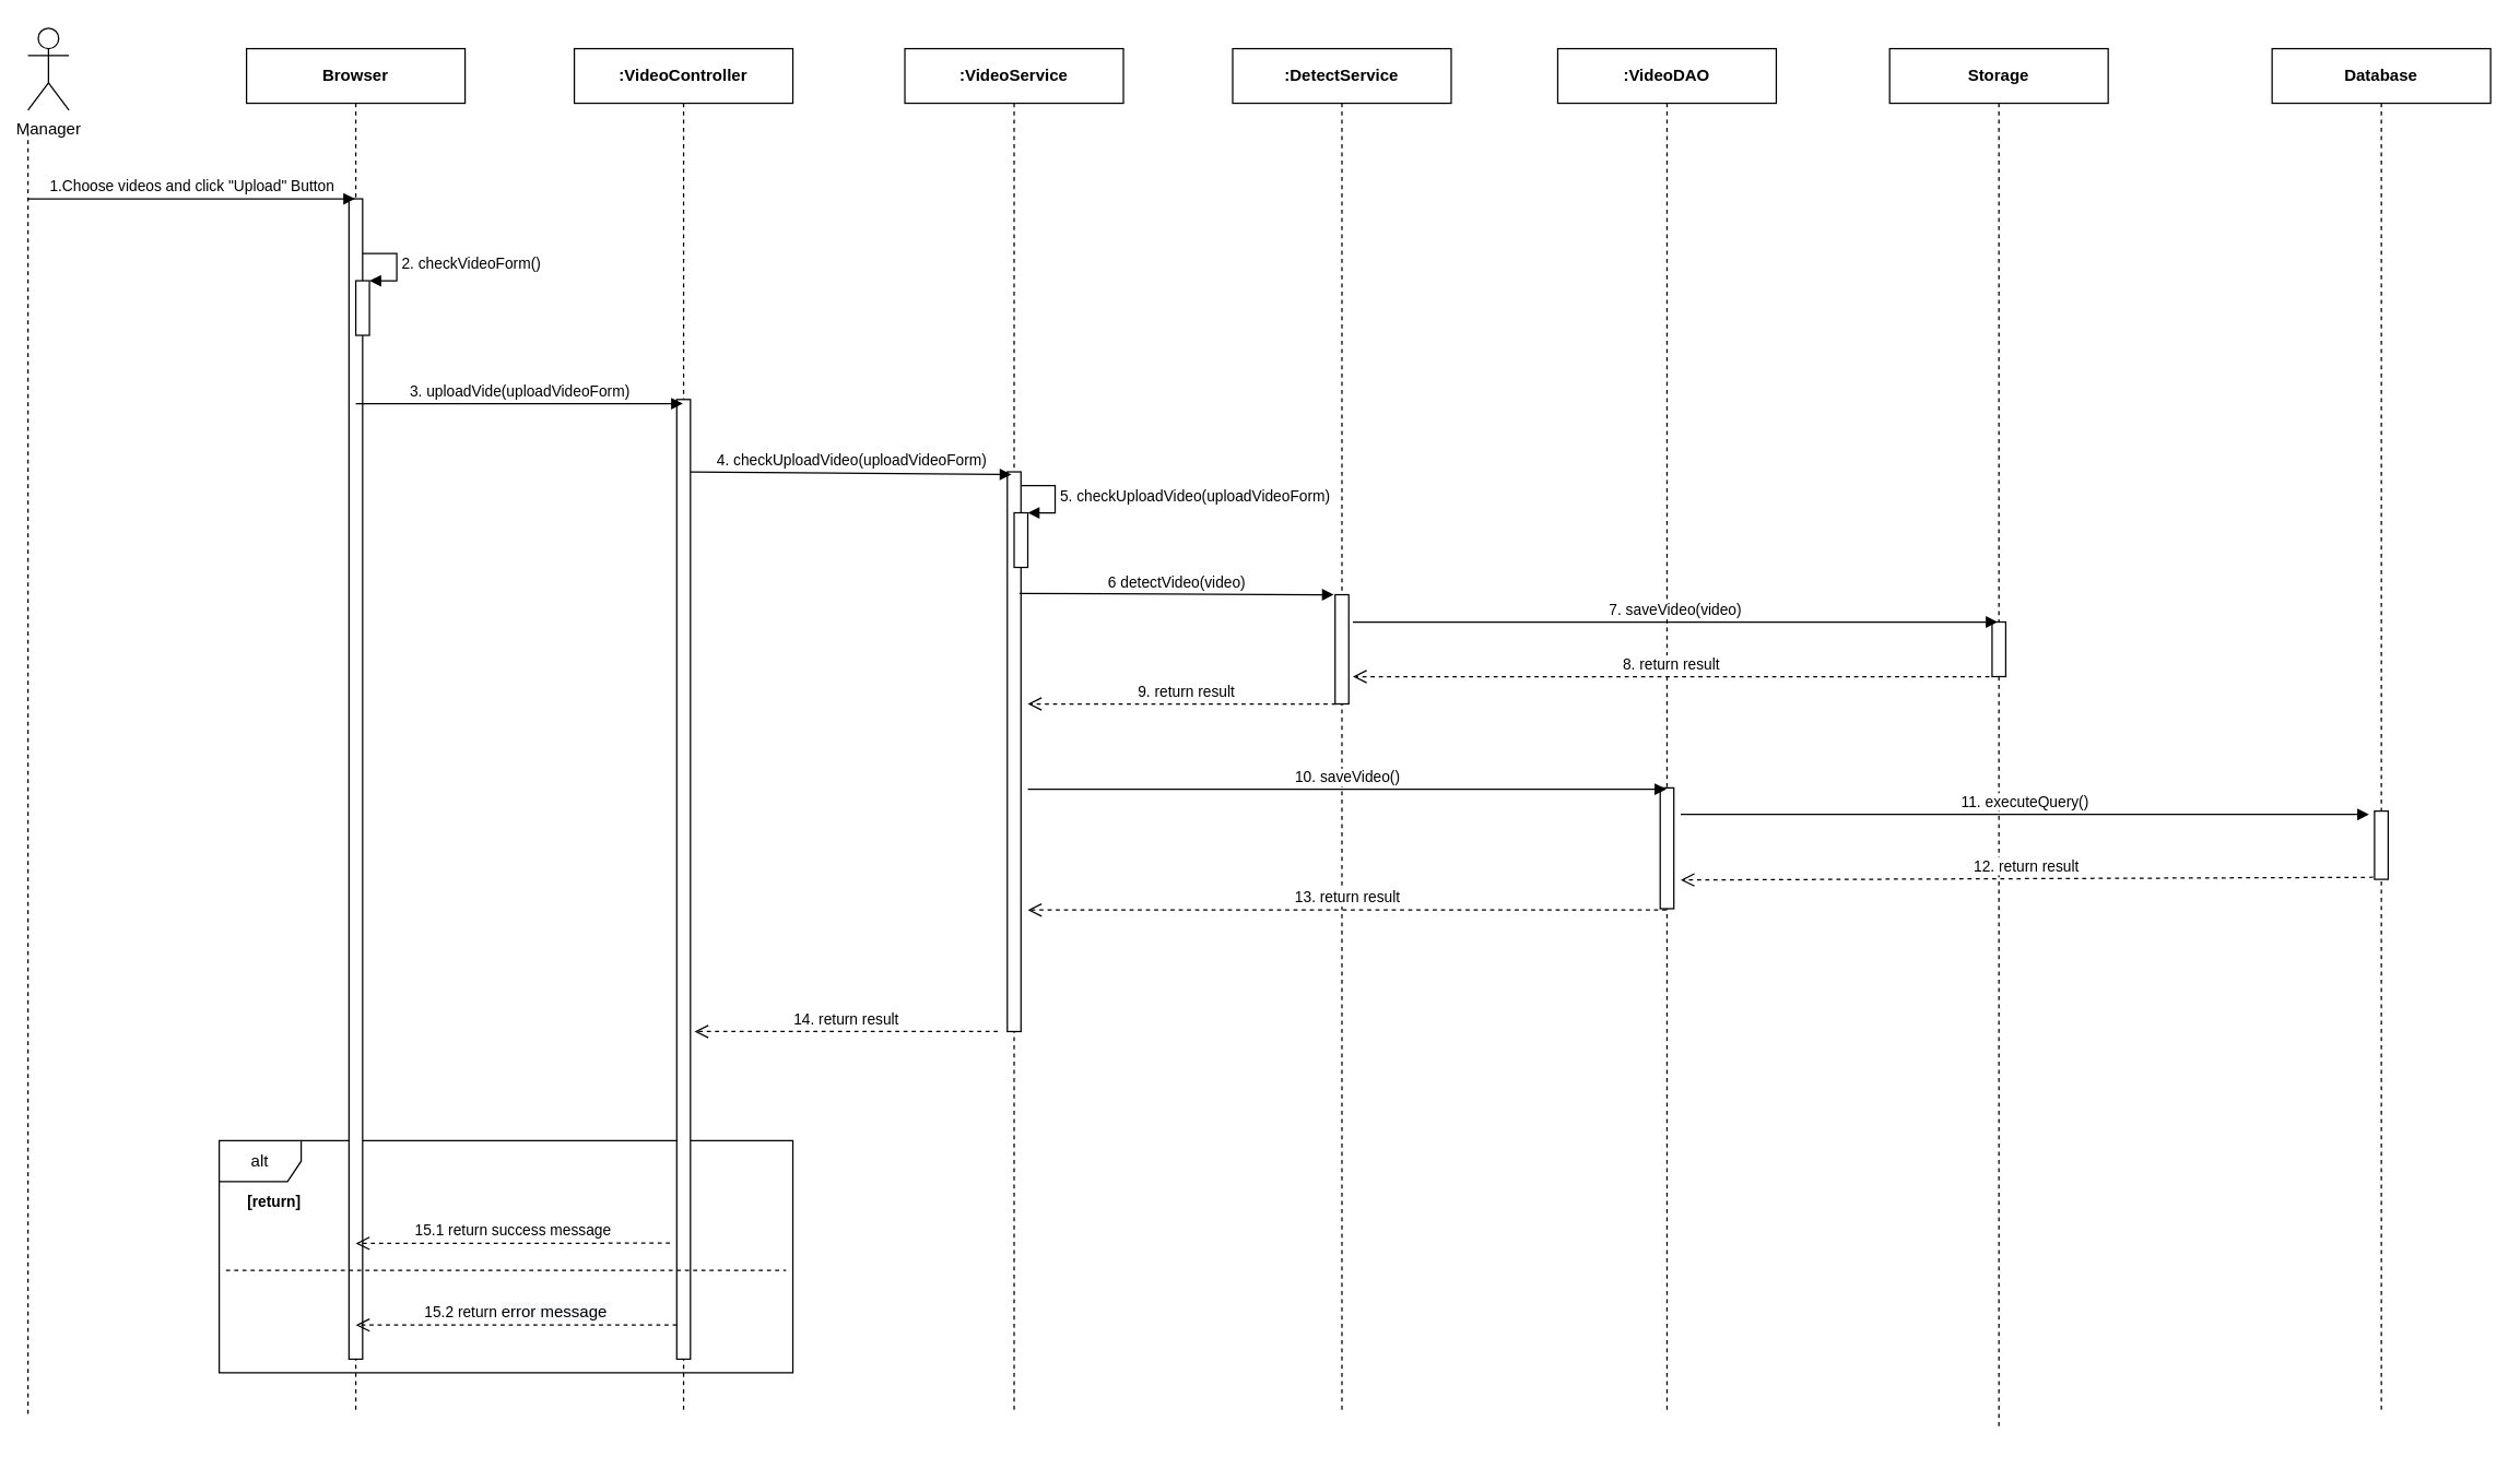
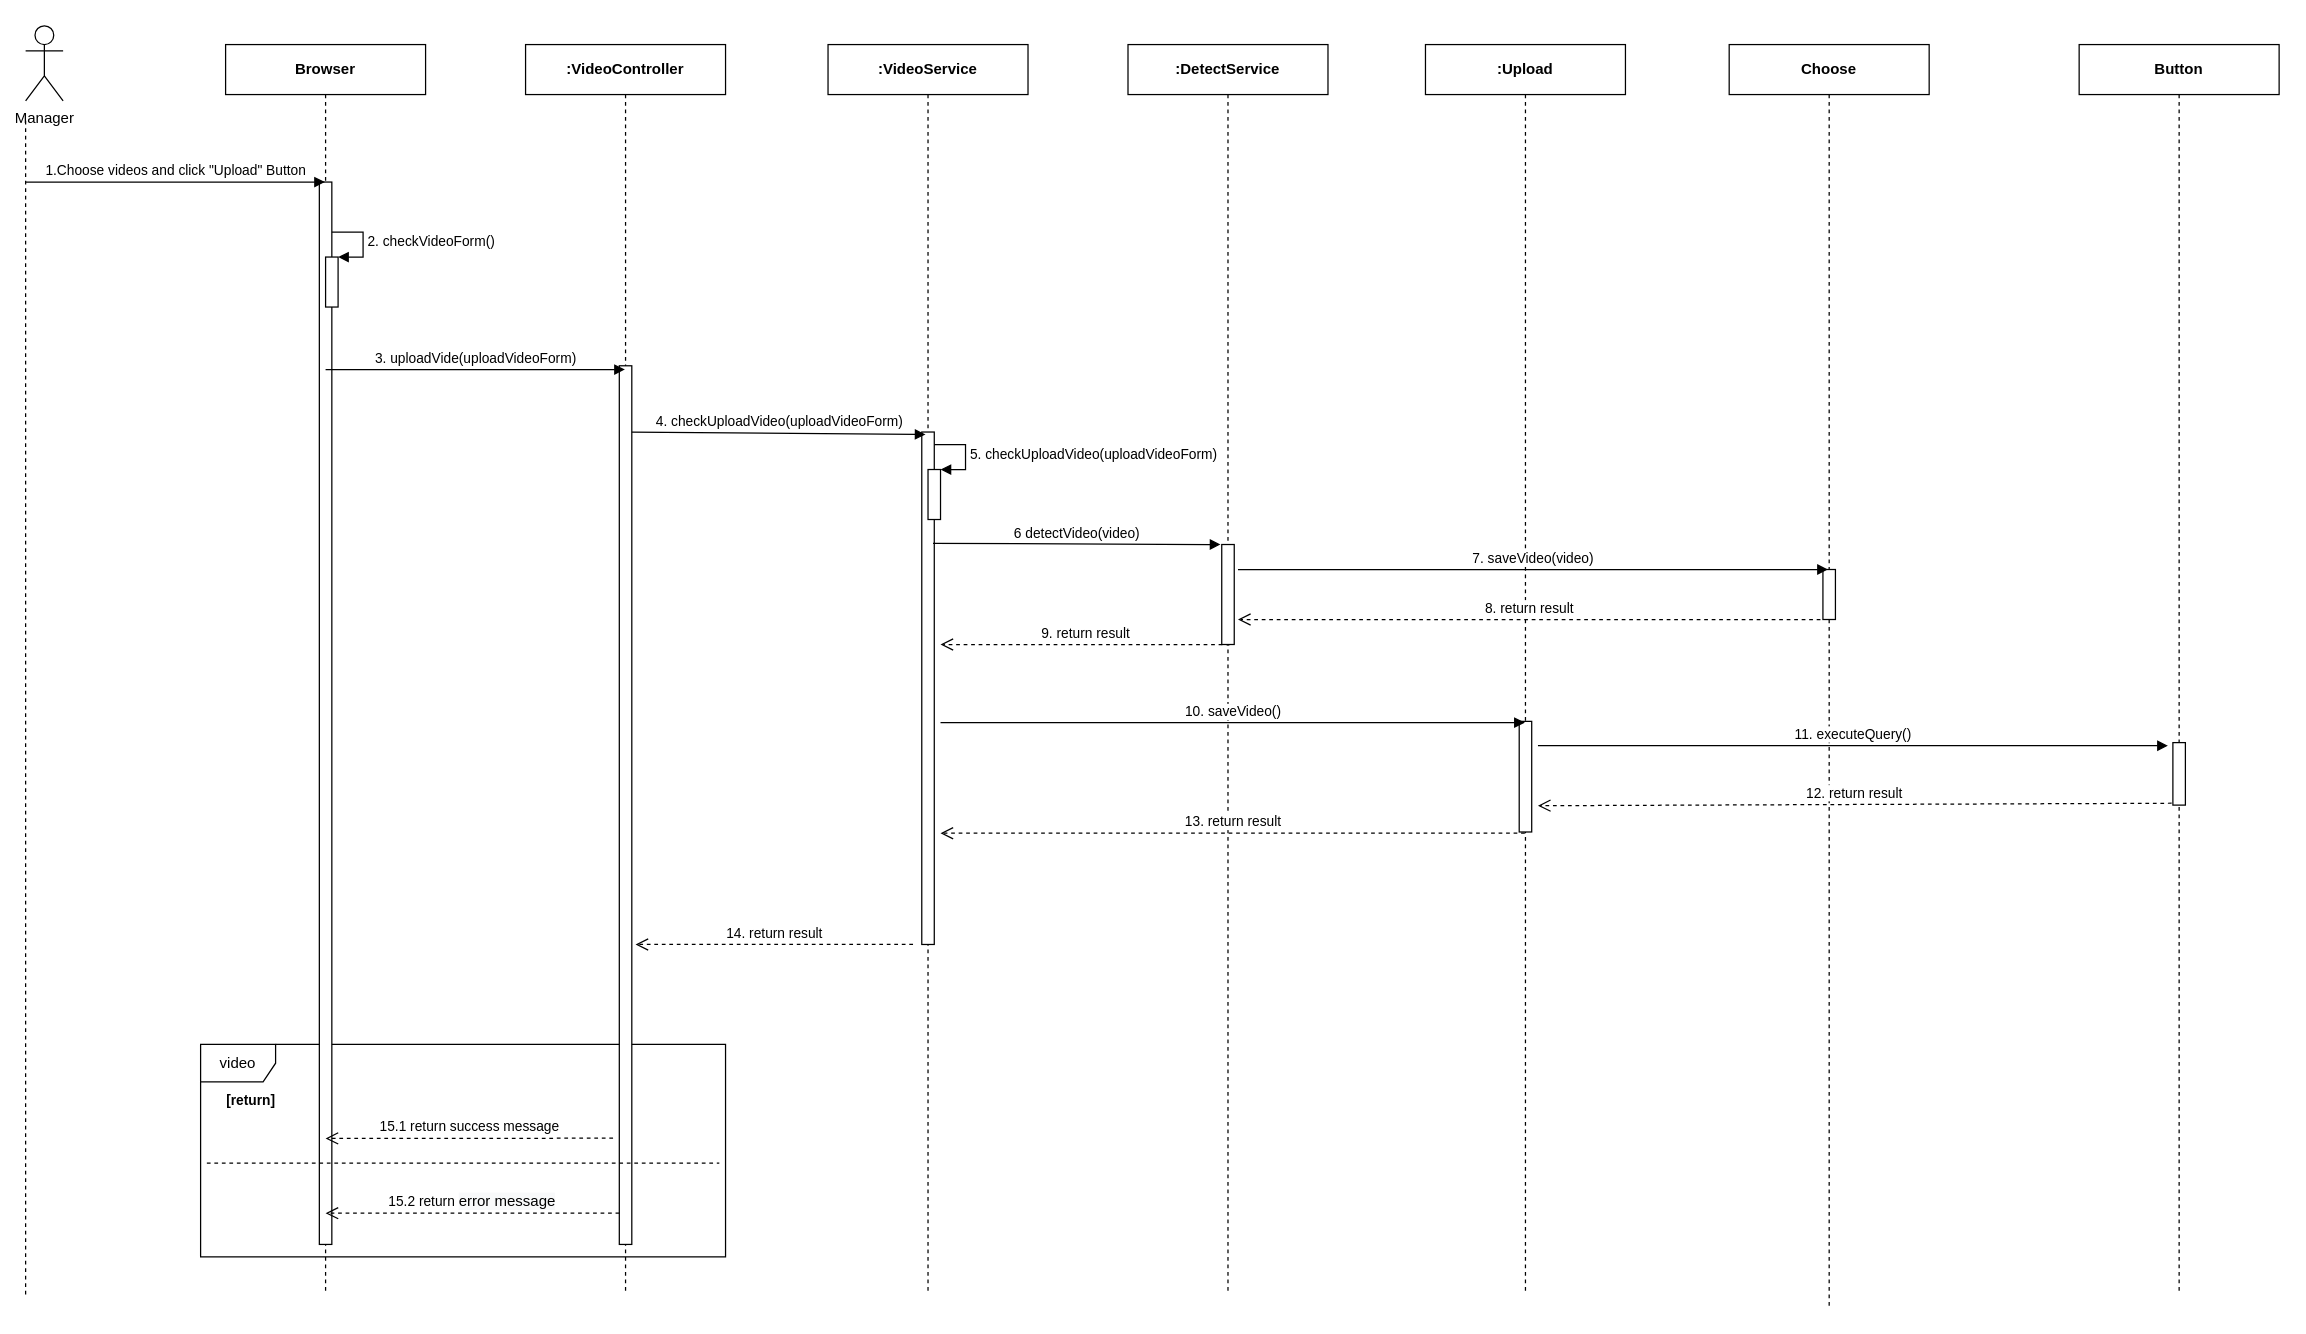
  <mxCell id="0" />
  <mxCell id="1" parent="0" />
- <mxCell id="2" value="alt" style="shape=umlFrame;whiteSpace=wrap;html=1;" parent="1" vertex="1"><mxGeometry x="160" y="835" width="420" height="170" as="geometry" /></mxCell>
- <mxCell id="3" value="&lt;b&gt;:VideoDAO&lt;/b&gt;" style="shape=umlLifeline;perimeter=lifelinePerimeter;whiteSpace=wrap;html=1;container=1;collapsible=0;recursiveResize=0;outlineConnect=0;" parent="1" vertex="1"><mxGeometry x="1140" y="35" width="160" height="1000" as="geometry" /></mxCell>
+ <mxCell id="2" value="video" style="shape=umlFrame;whiteSpace=wrap;html=1;" parent="1" vertex="1"><mxGeometry x="160" y="835" width="420" height="170" as="geometry" /></mxCell>
+ <mxCell id="3" value="&lt;b&gt;:Upload&lt;/b&gt;" style="shape=umlLifeline;perimeter=lifelinePerimeter;whiteSpace=wrap;html=1;container=1;collapsible=0;recursiveResize=0;outlineConnect=0;" parent="1" vertex="1"><mxGeometry x="1140" y="35" width="160" height="1000" as="geometry" /></mxCell>
  <mxCell id="4" value="" style="html=1;points=[];perimeter=orthogonalPerimeter;" parent="3" vertex="1"><mxGeometry x="75" y="541.5" width="10" height="88.5" as="geometry" /></mxCell>
  <mxCell id="5" value="&lt;b&gt;Browser&lt;/b&gt;" style="shape=umlLifeline;perimeter=lifelinePerimeter;whiteSpace=wrap;html=1;container=1;collapsible=0;recursiveResize=0;outlineConnect=0;" parent="1" vertex="1"><mxGeometry x="180" y="35" width="160" height="1000" as="geometry" /></mxCell>
  <mxCell id="6" value="" style="html=1;points=[];perimeter=orthogonalPerimeter;" parent="5" vertex="1"><mxGeometry x="75" y="110" width="10" height="850" as="geometry" /></mxCell>
  <mxCell id="7" value="&lt;b&gt;:DetectService&lt;/b&gt;" style="shape=umlLifeline;perimeter=lifelinePerimeter;whiteSpace=wrap;html=1;container=1;collapsible=0;recursiveResize=0;outlineConnect=0;" parent="1" vertex="1"><mxGeometry x="902" y="35" width="160" height="1000" as="geometry" /></mxCell>
  <mxCell id="8" value="" style="html=1;points=[];perimeter=orthogonalPerimeter;" parent="7" vertex="1"><mxGeometry x="75" y="400" width="10" height="80" as="geometry" /></mxCell>
  <mxCell id="9" value="&lt;b&gt;:VideoService&lt;/b&gt;" style="shape=umlLifeline;perimeter=lifelinePerimeter;whiteSpace=wrap;html=1;container=1;collapsible=0;recursiveResize=0;outlineConnect=0;" parent="1" vertex="1"><mxGeometry x="662" y="35" width="160" height="1000" as="geometry" /></mxCell>
  <mxCell id="10" value="" style="html=1;points=[];perimeter=orthogonalPerimeter;" parent="9" vertex="1"><mxGeometry x="75" y="310" width="10" height="410" as="geometry" /></mxCell>
  <mxCell id="11" value="&lt;b&gt;:VideoController&lt;/b&gt;" style="shape=umlLifeline;perimeter=lifelinePerimeter;whiteSpace=wrap;html=1;container=1;collapsible=0;recursiveResize=0;outlineConnect=0;" parent="1" vertex="1"><mxGeometry x="420" y="35" width="160" height="1000" as="geometry" /></mxCell>
  <mxCell id="12" value="" style="html=1;points=[];perimeter=orthogonalPerimeter;" parent="11" vertex="1"><mxGeometry x="75" y="257" width="10" height="703" as="geometry" /></mxCell>
  <mxCell id="13" value="1.Choose videos and click &quot;Upload&quot;&amp;nbsp;Button" style="html=1;verticalAlign=bottom;endArrow=block;" parent="1" target="5" edge="1"><mxGeometry width="80" relative="1" as="geometry"><mxPoint x="20" y="145" as="sourcePoint" /><mxPoint x="100" y="145" as="targetPoint" /></mxGeometry></mxCell>
  <mxCell id="14" value="3. uploadVide(uploadVideoForm)" style="html=1;verticalAlign=bottom;endArrow=block;" parent="1" edge="1"><mxGeometry width="80" relative="1" as="geometry"><mxPoint x="260" y="295" as="sourcePoint" /><mxPoint x="499.5" y="295" as="targetPoint" /></mxGeometry></mxCell>
  <mxCell id="15" value="4. checkUploadVideo(uploadVideoForm)" style="html=1;verticalAlign=bottom;endArrow=block;" parent="1" edge="1"><mxGeometry relative="1" as="geometry"><mxPoint x="505" y="345" as="sourcePoint" /><mxPoint x="740" y="347" as="targetPoint" /></mxGeometry></mxCell>
  <mxCell id="16" value="" style="html=1;points=[];perimeter=orthogonalPerimeter;" parent="1" vertex="1"><mxGeometry x="742" y="375" width="10" height="40" as="geometry" /></mxCell>
  <mxCell id="17" value="&lt;span style=&quot;text-align: center&quot;&gt;5. checkUploadVideo&lt;/span&gt;&lt;span style=&quot;text-align: center&quot;&gt;(upload&lt;/span&gt;&lt;span style=&quot;text-align: center&quot;&gt;VideoForm&lt;/span&gt;&lt;span style=&quot;text-align: center&quot;&gt;)&lt;/span&gt;" style="edgeStyle=orthogonalEdgeStyle;html=1;align=left;spacingLeft=2;endArrow=block;rounded=0;entryX=1;entryY=0;" parent="1" target="16" edge="1"><mxGeometry relative="1" as="geometry"><mxPoint x="747" y="355" as="sourcePoint" /><Array as="points"><mxPoint x="772" y="355" /></Array></mxGeometry></mxCell>
  <mxCell id="18" value="" style="html=1;points=[];perimeter=orthogonalPerimeter;" parent="1" vertex="1"><mxGeometry x="260" y="205" width="10" height="40" as="geometry" /></mxCell>
  <mxCell id="19" value="2. checkVideoForm()" style="edgeStyle=orthogonalEdgeStyle;html=1;align=left;spacingLeft=2;endArrow=block;rounded=0;entryX=1;entryY=0;" parent="1" target="18" edge="1"><mxGeometry relative="1" as="geometry"><mxPoint x="265" y="185" as="sourcePoint" /><Array as="points"><mxPoint x="290" y="185" /></Array></mxGeometry></mxCell>
  <mxCell id="20" value="15.1 return success message" style="html=1;verticalAlign=bottom;endArrow=open;dashed=1;endSize=8;entryX=1;entryY=0.749;entryDx=0;entryDy=0;entryPerimeter=0;" parent="1" edge="1"><mxGeometry relative="1" as="geometry"><mxPoint x="260" y="910.2" as="targetPoint" /><mxPoint x="490" y="910" as="sourcePoint" /></mxGeometry></mxCell>
- <mxCell id="21" value="&lt;b&gt;Storage&lt;/b&gt;" style="shape=umlLifeline;perimeter=lifelinePerimeter;whiteSpace=wrap;html=1;container=1;collapsible=0;recursiveResize=0;outlineConnect=0;" parent="1" vertex="1"><mxGeometry x="1383" y="35" width="160" height="1010" as="geometry" /></mxCell>
+ <mxCell id="21" value="&lt;b&gt;Choose&lt;/b&gt;" style="shape=umlLifeline;perimeter=lifelinePerimeter;whiteSpace=wrap;html=1;container=1;collapsible=0;recursiveResize=0;outlineConnect=0;" parent="1" vertex="1"><mxGeometry x="1383" y="35" width="160" height="1010" as="geometry" /></mxCell>
  <mxCell id="22" value="" style="html=1;points=[];perimeter=orthogonalPerimeter;" parent="21" vertex="1"><mxGeometry x="75" y="420" width="10" height="40" as="geometry" /></mxCell>
  <mxCell id="23" value="11. executeQuery()" style="html=1;verticalAlign=bottom;endArrow=block;entryX=-0.4;entryY=0.05;entryDx=0;entryDy=0;entryPerimeter=0;" parent="1" target="27" edge="1"><mxGeometry relative="1" as="geometry"><mxPoint x="1230" y="596" as="sourcePoint" /><mxPoint x="1221.5" y="594.5" as="targetPoint" /></mxGeometry></mxCell>
  <mxCell id="24" value="12. return result" style="html=1;verticalAlign=bottom;endArrow=open;dashed=1;endSize=8;exitX=-0.1;exitY=0.97;exitDx=0;exitDy=0;exitPerimeter=0;" parent="1" source="27" edge="1"><mxGeometry relative="1" as="geometry"><mxPoint x="1230" y="644" as="targetPoint" /><mxPoint x="1509.5" y="643.5" as="sourcePoint" /></mxGeometry></mxCell>
  <mxCell id="25" value="15.2 return&amp;nbsp;&lt;span style=&quot;font-size: 12px ; background-color: rgb(248 , 249 , 250)&quot;&gt;error message&lt;/span&gt;" style="html=1;verticalAlign=bottom;endArrow=open;dashed=1;endSize=8;" parent="1" edge="1"><mxGeometry relative="1" as="geometry"><mxPoint x="495" y="970" as="sourcePoint" /><mxPoint x="260" y="970" as="targetPoint" /></mxGeometry></mxCell>
- <mxCell id="26" value="&lt;b&gt;Database&lt;/b&gt;" style="shape=umlLifeline;perimeter=lifelinePerimeter;whiteSpace=wrap;html=1;container=1;collapsible=0;recursiveResize=0;outlineConnect=0;" parent="1" vertex="1"><mxGeometry x="1663" y="35" width="160" height="1000" as="geometry" /></mxCell>
+ <mxCell id="26" value="&lt;b&gt;Button&lt;/b&gt;" style="shape=umlLifeline;perimeter=lifelinePerimeter;whiteSpace=wrap;html=1;container=1;collapsible=0;recursiveResize=0;outlineConnect=0;" parent="1" vertex="1"><mxGeometry x="1663" y="35" width="160" height="1000" as="geometry" /></mxCell>
  <mxCell id="27" value="" style="html=1;points=[];perimeter=orthogonalPerimeter;" parent="26" vertex="1"><mxGeometry x="75" y="558.5" width="10" height="50" as="geometry" /></mxCell>
  <mxCell id="28" value="6 detectVideo(video)" style="html=1;verticalAlign=bottom;endArrow=block;entryX=-0.1;entryY=0.138;entryDx=0;entryDy=0;entryPerimeter=0;" parent="1" edge="1"><mxGeometry relative="1" as="geometry"><mxPoint x="746" y="434" as="sourcePoint" /><mxPoint x="976" y="435.04" as="targetPoint" /></mxGeometry></mxCell>
  <mxCell id="29" value="9. return result" style="html=1;verticalAlign=bottom;endArrow=open;dashed=1;endSize=8;entryX=1.3;entryY=0.23;entryDx=0;entryDy=0;entryPerimeter=0;" parent="1" edge="1"><mxGeometry relative="1" as="geometry"><mxPoint x="752" y="515" as="targetPoint" /><mxPoint x="983.5" y="515" as="sourcePoint" /></mxGeometry></mxCell>
  <mxCell id="30" value="7. saveVideo(video)" style="html=1;verticalAlign=bottom;endArrow=block;entryX=0.4;entryY=0;entryDx=0;entryDy=0;entryPerimeter=0;" parent="1" target="22" edge="1"><mxGeometry relative="1" as="geometry"><mxPoint x="990" y="455" as="sourcePoint" /><mxPoint x="1512" y="455" as="targetPoint" /></mxGeometry></mxCell>
  <mxCell id="31" value="8. return result" style="html=1;verticalAlign=bottom;endArrow=open;dashed=1;endSize=8;exitX=-0.2;exitY=1;exitDx=0;exitDy=0;exitPerimeter=0;" parent="1" source="22" edge="1"><mxGeometry relative="1" as="geometry"><mxPoint x="990" y="495" as="targetPoint" /><mxPoint x="1430" y="495" as="sourcePoint" /></mxGeometry></mxCell>
  <mxCell id="32" value="&lt;span style=&quot;font-size: 11px ; background-color: rgb(255 , 255 , 255)&quot;&gt;&lt;b&gt;[return]&lt;/b&gt;&lt;/span&gt;" style="text;html=1;align=center;verticalAlign=middle;resizable=0;points=[];autosize=1;" parent="1" vertex="1"><mxGeometry x="165" y="870" width="70" height="20" as="geometry" /></mxCell>
  <mxCell id="33" value="" style="endArrow=none;dashed=1;html=1;" parent="1" edge="1"><mxGeometry width="50" height="50" relative="1" as="geometry"><mxPoint x="165" y="930" as="sourcePoint" /><mxPoint x="575" y="930" as="targetPoint" /></mxGeometry></mxCell>
  <mxCell id="34" value="10. saveVideo()" style="html=1;verticalAlign=bottom;endArrow=block;" parent="1" edge="1"><mxGeometry relative="1" as="geometry"><mxPoint x="752" y="577.5" as="sourcePoint" /><mxPoint x="1219.5" y="577.5" as="targetPoint" /></mxGeometry></mxCell>
  <mxCell id="35" value="13. return result" style="html=1;verticalAlign=bottom;endArrow=open;dashed=1;endSize=8;" parent="1" edge="1"><mxGeometry relative="1" as="geometry"><mxPoint x="752" y="666" as="targetPoint" /><mxPoint x="1219.5" y="666" as="sourcePoint" /></mxGeometry></mxCell>
  <mxCell id="36" value="14. return result" style="html=1;verticalAlign=bottom;endArrow=open;dashed=1;endSize=8;" parent="1" edge="1"><mxGeometry relative="1" as="geometry"><mxPoint x="508" y="755" as="targetPoint" /><mxPoint x="730" y="755" as="sourcePoint" /></mxGeometry></mxCell>
  <mxCell id="37" value="Manager" style="shape=umlActor;verticalLabelPosition=bottom;verticalAlign=top;html=1;outlineConnect=0;rounded=0;glass=0;sketch=0;fillColor=none;" parent="1" vertex="1"><mxGeometry x="20" y="20" width="30" height="60" as="geometry" /></mxCell>
  <mxCell id="38" value="" style="endArrow=none;dashed=1;html=1;" parent="1" edge="1"><mxGeometry width="50" height="50" relative="1" as="geometry"><mxPoint x="20" y="1035" as="sourcePoint" /><mxPoint x="20" y="95" as="targetPoint" /></mxGeometry></mxCell>
